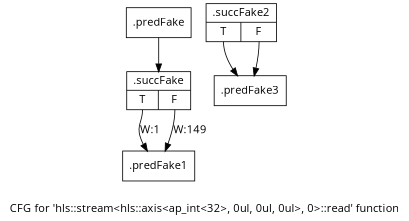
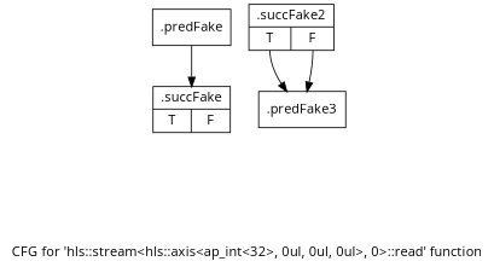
  digraph {
    fontname="Open Sans"
    label="CFG for 'hls::stream\<hls::axis\<ap_int\<32\>, 0ul, 0ul, 0ul\>, 0\>::read' function"
    node [fontname="Open Sans" shape=record filename="/media/miguel/NewVolume/Linux/Xilinx/Vitis_HLS/2020.2/include/hls_stream_thread_unsafe.h" linenumber=252]
    edge [execusionnum=148 filename="/media/miguel/NewVolume/Linux/Xilinx/Vitis_HLS/2020.2/include/hls_stream_thread_unsafe.h" fontname="Open Sans" tailport=s0]
    n1 [label="{.predFake}" filename="" linenumber=""]
    n2 [label="{.succFake|{<s0>T|<s1>F}}" linenumber=239]
-   n3 [label="{.predFake1}" linenumber=251]
    n4 [label="{.succFake2|{<s0>T|<s1>F}}"]
    n5 [label="{.predFake3}"]
    n1 -> n2 [tailport=""]
-   n2 -> n3 [execusionnum=0 label="W:1"]
-   n2 -> n3 [label="W:149" tailport=s1]
    n4 -> n5 [execusionnum="" filename=""]
    n4 -> n5 [tailport=s1]
  }
